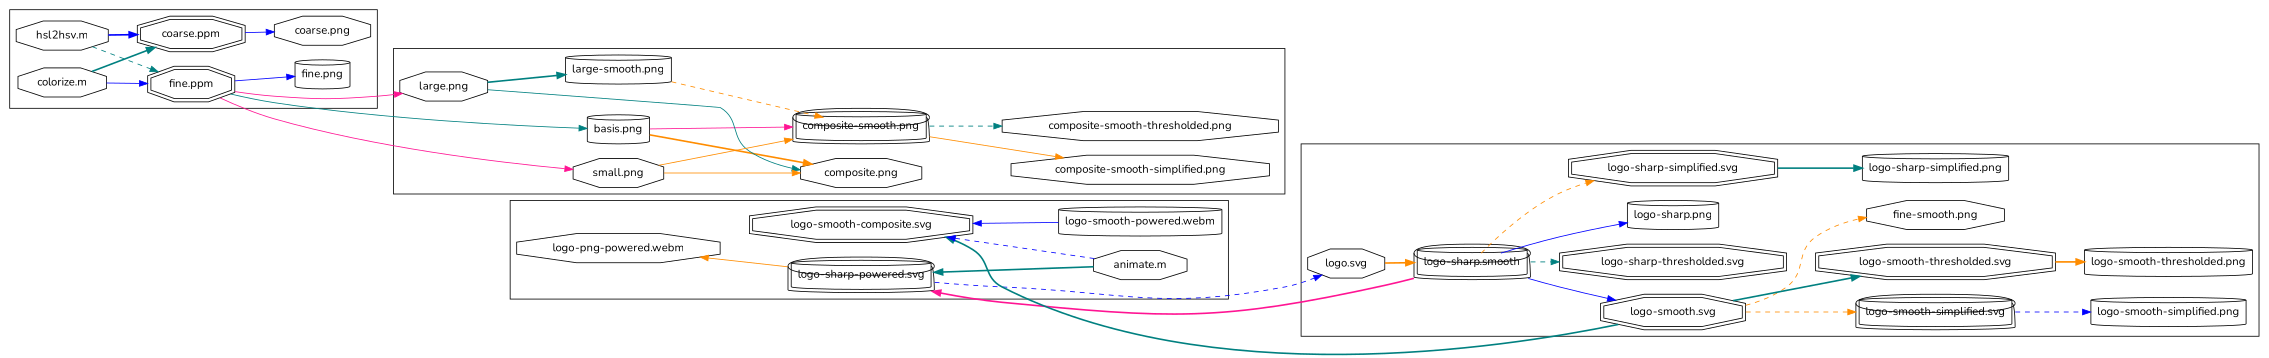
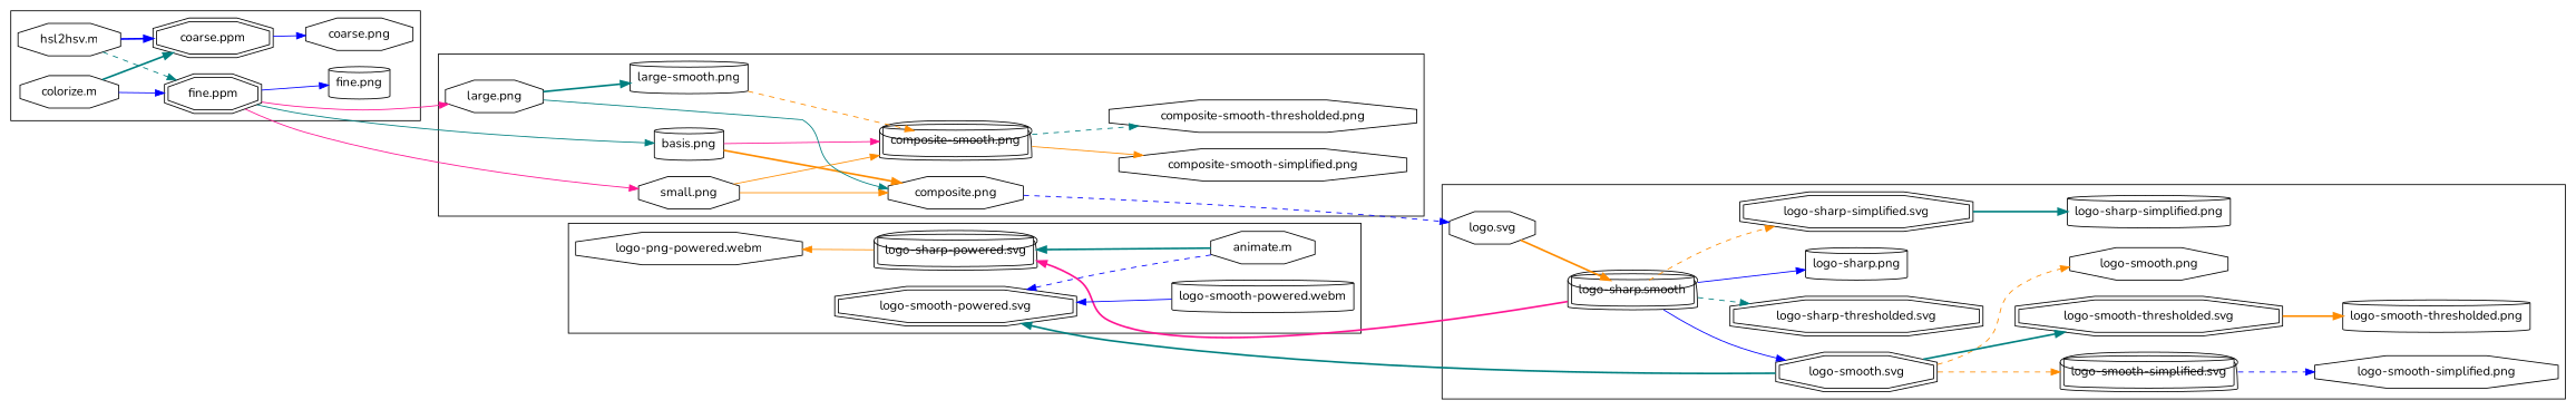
  digraph {
    fontname=Nunito
    rankdir=LR
    node [fontname=Nunito peripheries=1 shape=octagon]
    edge [color=teal fontname=Nunito style=solid]
    "hsl2hsv.m"
    "coarse.ppm" [peripheries=2]
    "fine.ppm" [peripheries=2]
    "colorize.m"
    "coarse.png"
    "fine.png" [shape=cylinder]
    "basis.png" [shape=cylinder]
    "composite.png"
    "composite-smooth.png" [peripheries=2 shape=cylinder]
    "large.png"
    "large-smooth.png" [shape=cylinder]
    "small.png"
    "composite-smooth-simplified.png"
    "composite-smooth-thresholded.png"
    "logo.svg"
    n16 [label="logo-sharp.smooth" peripheries=2 shape=cylinder]
    "logo-sharp.png" [shape=cylinder]
    "logo-sharp-simplified.png" [shape=cylinder]
-   "logo-smooth.png" [label="fine-smooth.png"]
-   "logo-smooth-simplified.png" [shape=cylinder]
+   "logo-smooth.png"
+   "logo-smooth-simplified.png"
    "logo-smooth-thresholded.png" [shape=cylinder]
    "logo-sharp-simplified.svg" [peripheries=2]
    "logo-sharp-thresholded.svg" [peripheries=2]
    "logo-smooth.svg" [peripheries=2]
    "logo-smooth-simplified.svg" [peripheries=2 shape=cylinder]
    "logo-smooth-thresholded.svg" [peripheries=2]
    "animate.m"
    n28 [label="logo-png-powered.webm"]
    "logo-sharp-powered.svg" [peripheries=2 shape=cylinder]
    "logo-smooth-powered.webm" [shape=cylinder]
-   "logo-smooth-powered.svg" [peripheries=2 label="logo-smooth-composite.svg"]
+   "logo-smooth-powered.svg" [peripheries=2]
    subgraph cluster_1 {
      "hsl2hsv.m"
      "coarse.ppm"
      "fine.ppm"
      "colorize.m"
      "coarse.png"
      "fine.png"
    }
    subgraph cluster_2 {
      "basis.png"
      "composite.png"
      "composite-smooth.png"
      "large.png"
      "large-smooth.png"
      "small.png"
      "composite-smooth-simplified.png"
      "composite-smooth-thresholded.png"
    }
    subgraph cluster_3 {
      "logo.svg"
      n16
      "logo-sharp.png"
      "logo-sharp-simplified.png"
      "logo-smooth.png"
      "logo-smooth-simplified.png"
      "logo-smooth-thresholded.png"
      "logo-sharp-simplified.svg"
      "logo-sharp-thresholded.svg"
      "logo-smooth.svg"
      "logo-smooth-simplified.svg"
      "logo-smooth-thresholded.svg"
    }
    subgraph cluster_4 {
      "animate.m"
      n28
      "logo-sharp-powered.svg"
      "logo-smooth-powered.webm"
      "logo-smooth-powered.svg"
    }
    "hsl2hsv.m" -> "coarse.ppm" [color=blue style=bold]
    "hsl2hsv.m" -> "fine.ppm" [style=dashed]
    "coarse.ppm" -> "coarse.png" [color=blue]
    "fine.ppm" -> "fine.png" [color=blue]
    "fine.ppm" -> "basis.png"
    "fine.ppm" -> "large.png" [color=deeppink]
    "fine.ppm" -> "small.png" [color=deeppink]
    "fine.ppm" -> n28 [dir=back style=invis color=""]
    "colorize.m" -> "coarse.ppm" [style=bold]
    "colorize.m" -> "fine.ppm" [color=blue]
    "fine.png" -> "large.png" [dir=back style=invis color=""]
    "basis.png" -> "composite.png" [color=darkorange style=bold]
    "basis.png" -> "composite-smooth.png" [color=deeppink]
-   "logo-sharp-powered.svg" -> "logo.svg" [color=blue style=dashed]
+   "composite.png" -> "logo.svg" [color=blue style=dashed]
    "composite-smooth.png" -> "composite-smooth-simplified.png" [color=darkorange]
    "composite-smooth.png" -> "composite-smooth-thresholded.png" [style=dashed]
    "large.png" -> "composite.png"
    "large.png" -> "large-smooth.png" [style=bold]
    "large-smooth.png" -> "composite-smooth.png" [color=darkorange style=dashed]
    "small.png" -> "composite.png" [color=darkorange]
    "small.png" -> "composite-smooth.png" [color=darkorange]
    "composite-smooth-thresholded.png" -> "logo.svg" [dir=back style=invis color=""]
    "logo.svg" -> n16 [color=darkorange style=bold]
    n16 -> "logo-sharp.png" [color=blue]
    n16 -> "logo-sharp-simplified.svg" [color=darkorange style=dashed]
    n16 -> "logo-sharp-thresholded.svg" [style=dashed]
    n16 -> "logo-smooth.svg" [color=blue]
    "logo-sharp-simplified.svg" -> "logo-sharp-simplified.png" [style=bold]
    "logo-smooth.svg" -> "logo-smooth.png" [color=darkorange style=dashed]
    "logo-smooth.svg" -> "logo-smooth-simplified.svg" [color=darkorange style=dashed]
    "logo-smooth.svg" -> "logo-smooth-thresholded.svg" [style=bold]
    "logo-smooth-simplified.svg" -> "logo-smooth-simplified.png" [color=blue style=dashed]
    "logo-smooth-thresholded.svg" -> "logo-smooth-thresholded.png" [color=darkorange style=bold]
    "animate.m" -> "logo.svg" [dir=back style=invis color=""]
    n28 -> "logo-sharp-powered.svg" [color=darkorange dir=back]
    "logo-sharp-powered.svg" -> n16 [color=deeppink dir=back style=bold]
    "logo-sharp-powered.svg" -> "animate.m" [dir=back style=bold]
    "logo-smooth-powered.svg" -> "logo-smooth.svg" [dir=back style=bold]
    "logo-smooth-powered.svg" -> "animate.m" [color=blue dir=back style=dashed]
    "logo-smooth-powered.svg" -> "logo-smooth-powered.webm" [color=blue dir=back]
  }
